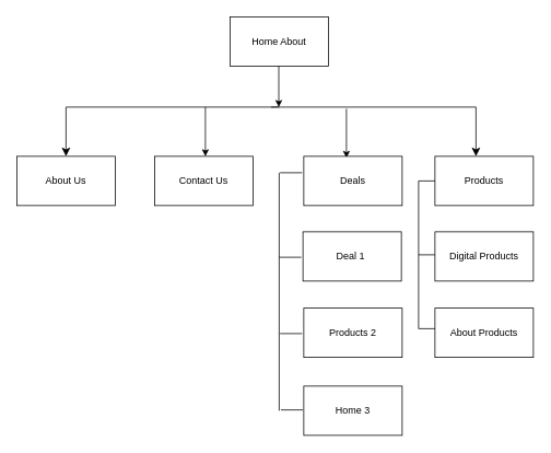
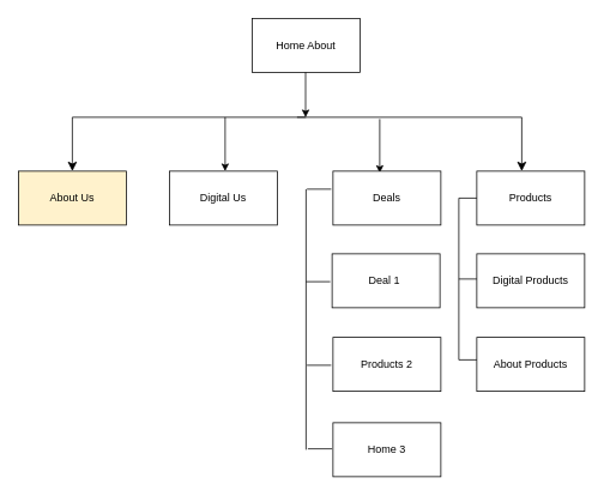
  <mxCell id="0" />
  <mxCell id="1" parent="0" />
  <mxCell id="2" value="Home About" style="rounded=0;whiteSpace=wrap;html=1;" vertex="1" parent="1"><mxGeometry x="280" y="20" width="120" height="60" as="geometry" /></mxCell>
  <mxCell id="3" value="" style="endArrow=classic;html=1;rounded=0;" edge="1" parent="1"><mxGeometry width="50" height="50" relative="1" as="geometry"><mxPoint x="339.5" y="80" as="sourcePoint" /><mxPoint x="339.5" y="130" as="targetPoint" /></mxGeometry></mxCell>
  <mxCell id="4" value="" style="edgeStyle=segmentEdgeStyle;endArrow=classic;html=1;curved=0;rounded=0;endSize=8;startSize=8;" edge="1" parent="1"><mxGeometry width="50" height="50" relative="1" as="geometry"><mxPoint x="340" y="130" as="sourcePoint" /><mxPoint x="80" y="190" as="targetPoint" /><Array as="points"><mxPoint x="80" y="130" /><mxPoint x="80" y="180" /></Array></mxGeometry></mxCell>
  <mxCell id="5" value="" style="edgeStyle=segmentEdgeStyle;endArrow=classic;html=1;curved=0;rounded=0;endSize=8;startSize=8;" edge="1" parent="1"><mxGeometry width="50" height="50" relative="1" as="geometry"><mxPoint x="330" y="130" as="sourcePoint" /><mxPoint x="580" y="190" as="targetPoint" /></mxGeometry></mxCell>
  <mxCell id="6" value="" style="endArrow=classic;html=1;rounded=0;" edge="1" parent="1"><mxGeometry width="50" height="50" relative="1" as="geometry"><mxPoint x="250" y="130" as="sourcePoint" /><mxPoint x="250" y="190" as="targetPoint" /></mxGeometry></mxCell>
  <mxCell id="7" value="" style="endArrow=classic;html=1;rounded=0;" edge="1" parent="1"><mxGeometry width="50" height="50" relative="1" as="geometry"><mxPoint x="422" y="132" as="sourcePoint" /><mxPoint x="422" y="192" as="targetPoint" /></mxGeometry></mxCell>
- <mxCell id="8" value="About Us" style="rounded=0;whiteSpace=wrap;html=1;" vertex="1" parent="1"><mxGeometry x="20" y="190" width="120" height="60" as="geometry" /></mxCell>
- <mxCell id="9" value="Contact Us" style="rounded=0;whiteSpace=wrap;html=1;" vertex="1" parent="1"><mxGeometry x="188" y="190" width="120" height="60" as="geometry" /></mxCell>
+ <mxCell id="8" value="About Us" style="rounded=0;whiteSpace=wrap;html=1;fillColor=#fff2cc;" vertex="1" parent="1"><mxGeometry x="20" y="190" width="120" height="60" as="geometry" /></mxCell>
+ <mxCell id="9" value="Digital Us" style="rounded=0;whiteSpace=wrap;html=1;" vertex="1" parent="1"><mxGeometry x="188" y="190" width="120" height="60" as="geometry" /></mxCell>
  <mxCell id="10" value="Deals" style="rounded=0;whiteSpace=wrap;html=1;" vertex="1" parent="1"><mxGeometry x="370" y="190" width="120" height="60" as="geometry" /></mxCell>
  <mxCell id="11" value="Deal 1&amp;nbsp;" style="rounded=0;whiteSpace=wrap;html=1;" vertex="1" parent="1"><mxGeometry x="369" y="282" width="120" height="60" as="geometry" /></mxCell>
  <mxCell id="12" value="Products 2" style="rounded=0;whiteSpace=wrap;html=1;" vertex="1" parent="1"><mxGeometry x="370" y="375" width="120" height="60" as="geometry" /></mxCell>
  <mxCell id="13" value="Home 3" style="rounded=0;whiteSpace=wrap;html=1;" vertex="1" parent="1"><mxGeometry x="370" y="470" width="120" height="60" as="geometry" /></mxCell>
  <mxCell id="14" value="" style="endArrow=none;html=1;rounded=0;" edge="1" parent="1"><mxGeometry width="50" height="50" relative="1" as="geometry"><mxPoint x="340" y="500" as="sourcePoint" /><mxPoint x="340" y="210" as="targetPoint" /></mxGeometry></mxCell>
  <mxCell id="15" value="" style="endArrow=none;html=1;rounded=0;entryX=-0.017;entryY=0.633;entryDx=0;entryDy=0;entryPerimeter=0;" edge="1" parent="1"><mxGeometry width="50" height="50" relative="1" as="geometry"><mxPoint x="340" y="313" as="sourcePoint" /><mxPoint x="366.96" y="312.98" as="targetPoint" /></mxGeometry></mxCell>
  <mxCell id="16" value="" style="endArrow=none;html=1;rounded=0;entryX=-0.017;entryY=0.633;entryDx=0;entryDy=0;entryPerimeter=0;" edge="1" parent="1"><mxGeometry width="50" height="50" relative="1" as="geometry"><mxPoint x="341" y="210" as="sourcePoint" /><mxPoint x="368" y="210" as="targetPoint" /></mxGeometry></mxCell>
  <mxCell id="17" value="" style="endArrow=none;html=1;rounded=0;entryX=-0.017;entryY=0.633;entryDx=0;entryDy=0;entryPerimeter=0;" edge="1" parent="1"><mxGeometry width="50" height="50" relative="1" as="geometry"><mxPoint x="341" y="406" as="sourcePoint" /><mxPoint x="368" y="406" as="targetPoint" /></mxGeometry></mxCell>
  <mxCell id="18" value="" style="endArrow=none;html=1;rounded=0;entryX=-0.017;entryY=0.633;entryDx=0;entryDy=0;entryPerimeter=0;" edge="1" parent="1"><mxGeometry width="50" height="50" relative="1" as="geometry"><mxPoint x="342" y="499" as="sourcePoint" /><mxPoint x="369" y="499" as="targetPoint" /></mxGeometry></mxCell>
  <mxCell id="19" value="Products" style="rounded=0;whiteSpace=wrap;html=1;" vertex="1" parent="1"><mxGeometry x="530" y="190" width="120" height="60" as="geometry" /></mxCell>
  <mxCell id="20" value="Digital Products" style="rounded=0;whiteSpace=wrap;html=1;" vertex="1" parent="1"><mxGeometry x="530" y="282" width="120" height="60" as="geometry" /></mxCell>
  <mxCell id="21" value="About Products" style="rounded=0;whiteSpace=wrap;html=1;" vertex="1" parent="1"><mxGeometry x="530" y="375" width="120" height="60" as="geometry" /></mxCell>
  <mxCell id="22" value="" style="endArrow=none;html=1;rounded=0;" edge="1" parent="1"><mxGeometry width="50" height="50" relative="1" as="geometry"><mxPoint x="510" y="400" as="sourcePoint" /><mxPoint x="510" y="220" as="targetPoint" /></mxGeometry></mxCell>
  <mxCell id="23" value="" style="endArrow=none;html=1;rounded=0;exitX=0;exitY=0.5;exitDx=0;exitDy=0;" edge="1" parent="1" source="19"><mxGeometry width="50" height="50" relative="1" as="geometry"><mxPoint x="351" y="220" as="sourcePoint" /><mxPoint x="510" y="220" as="targetPoint" /></mxGeometry></mxCell>
  <mxCell id="24" value="" style="endArrow=none;html=1;rounded=0;exitX=0;exitY=0.5;exitDx=0;exitDy=0;" edge="1" parent="1"><mxGeometry width="50" height="50" relative="1" as="geometry"><mxPoint x="530" y="310" as="sourcePoint" /><mxPoint x="510" y="310" as="targetPoint" /></mxGeometry></mxCell>
  <mxCell id="25" value="" style="endArrow=none;html=1;rounded=0;exitX=0;exitY=0.5;exitDx=0;exitDy=0;" edge="1" parent="1"><mxGeometry width="50" height="50" relative="1" as="geometry"><mxPoint x="530" y="400" as="sourcePoint" /><mxPoint x="510" y="400" as="targetPoint" /></mxGeometry></mxCell>
